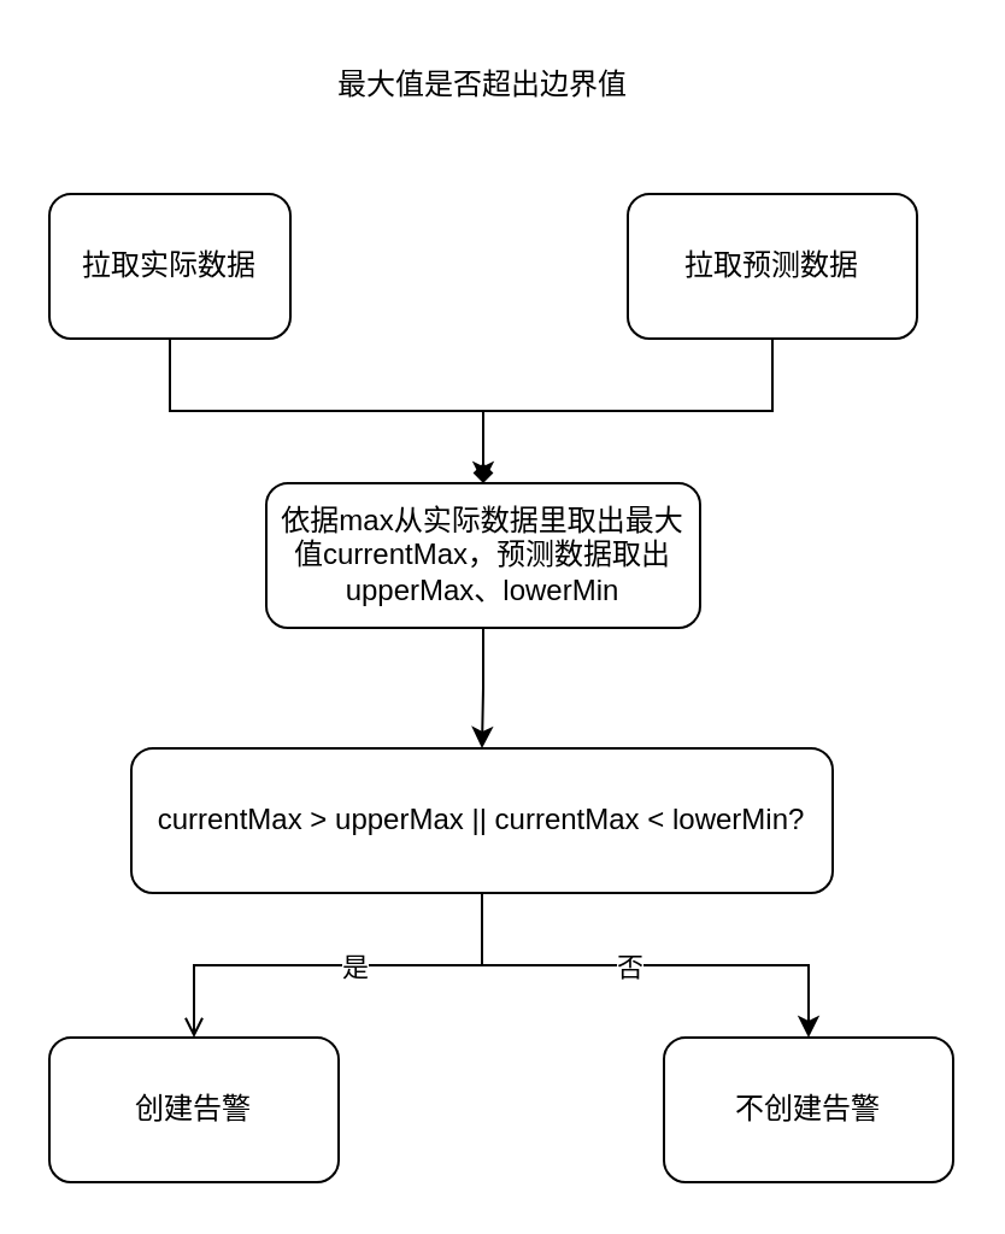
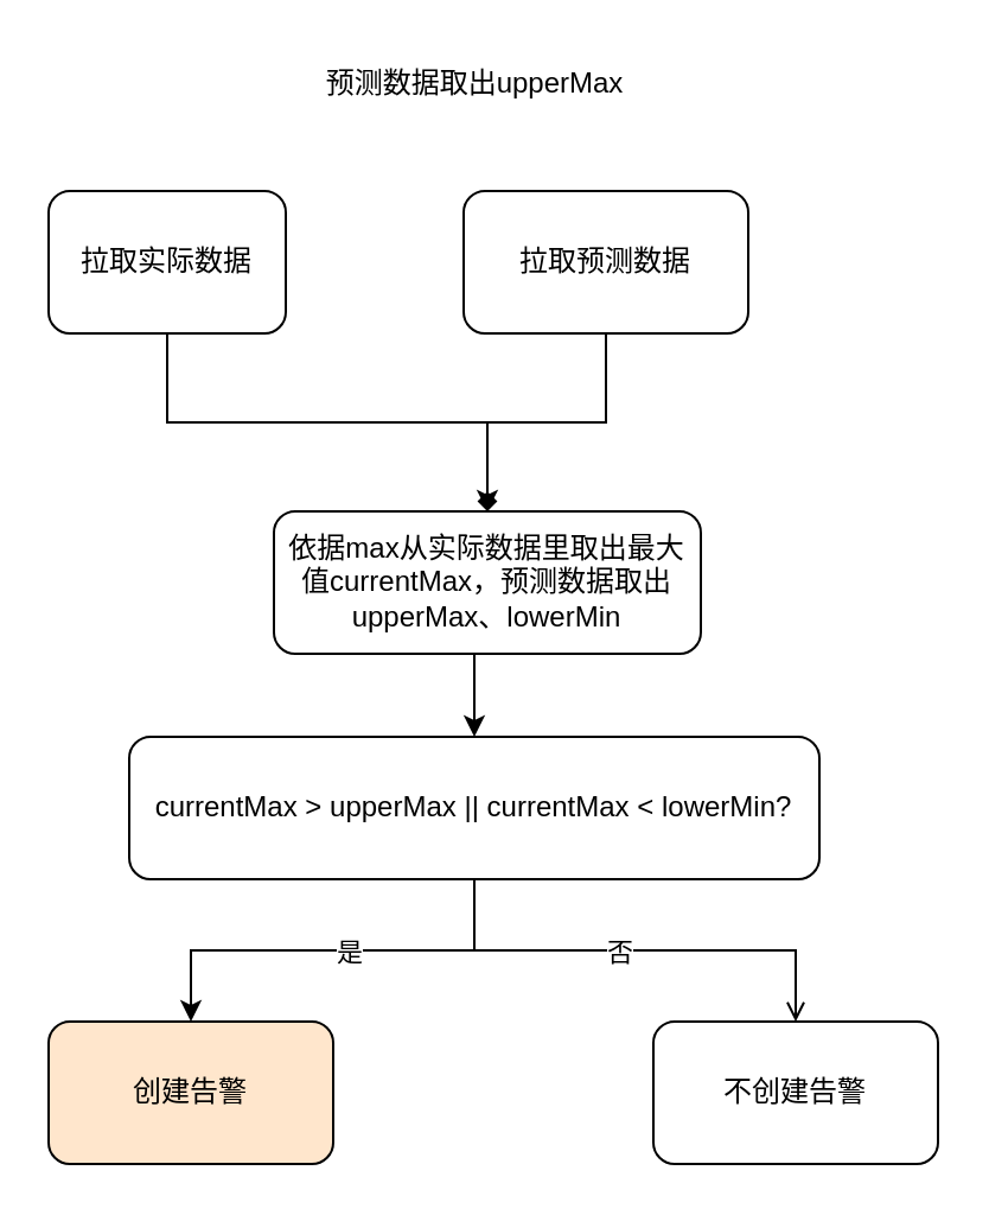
  <mxCell id="0" />
  <mxCell id="1" parent="0" />
  <mxCell id="2" style="edgeStyle=orthogonalEdgeStyle;rounded=0;orthogonalLoop=1;jettySize=auto;html=1;exitX=0.5;exitY=1;exitDx=0;exitDy=0;" edge="1" parent="1" source="3" target="7"><mxGeometry relative="1" as="geometry" /></mxCell>
  <mxCell id="3" value="拉取实际数据" style="rounded=1;whiteSpace=wrap;html=1;" vertex="1" parent="1"><mxGeometry x="20" y="80" width="100" height="60" as="geometry" /></mxCell>
  <mxCell id="4" style="edgeStyle=orthogonalEdgeStyle;rounded=0;orthogonalLoop=1;jettySize=auto;html=1;exitX=0.5;exitY=1;exitDx=0;exitDy=0;entryX=0.5;entryY=0;entryDx=0;entryDy=0;endArrow=diamond;" edge="1" parent="1" source="5" target="7"><mxGeometry relative="1" as="geometry"><mxPoint x="180" y="200" as="targetPoint" /></mxGeometry></mxCell>
- <mxCell id="5" value="拉取预测数据" style="rounded=1;whiteSpace=wrap;html=1;" vertex="1" parent="1"><mxGeometry x="260" y="80" width="120" height="60" as="geometry" /></mxCell>
+ <mxCell id="5" value="拉取预测数据" style="rounded=1;whiteSpace=wrap;html=1;" vertex="1" parent="1"><mxGeometry x="195" y="80" width="120" height="60" as="geometry" /></mxCell>
  <mxCell id="6" style="edgeStyle=orthogonalEdgeStyle;rounded=0;orthogonalLoop=1;jettySize=auto;html=1;exitX=0.5;exitY=1;exitDx=0;exitDy=0;entryX=0.5;entryY=0;entryDx=0;entryDy=0;" edge="1" parent="1" source="7" target="12"><mxGeometry relative="1" as="geometry" /></mxCell>
- <mxCell id="7" value="依据max从实际数据里取出最大值currentMax，预测数据取出upperMax、lowerMin" style="rounded=1;whiteSpace=wrap;html=1;" vertex="1" parent="1"><mxGeometry x="110" y="200" width="180" height="60" as="geometry" /></mxCell>
- <mxCell id="8" style="edgeStyle=orthogonalEdgeStyle;rounded=0;orthogonalLoop=1;jettySize=auto;html=1;exitX=0.5;exitY=1;exitDx=0;exitDy=0;entryX=0.5;entryY=0;entryDx=0;entryDy=0;endArrow=open;" edge="1" parent="1" source="12" target="14"><mxGeometry relative="1" as="geometry" /></mxCell>
+ <mxCell id="7" value="依据max从实际数据里取出最大值currentMax，预测数据取出upperMax、lowerMin" style="rounded=1;whiteSpace=wrap;html=1;" vertex="1" parent="1"><mxGeometry x="115" y="215" width="180" height="60" as="geometry" /></mxCell>
+ <mxCell id="8" style="edgeStyle=orthogonalEdgeStyle;rounded=0;orthogonalLoop=1;jettySize=auto;html=1;exitX=0.5;exitY=1;exitDx=0;exitDy=0;entryX=0.5;entryY=0;entryDx=0;entryDy=0;" edge="1" parent="1" source="12" target="14"><mxGeometry relative="1" as="geometry" /></mxCell>
  <mxCell id="9" value="是" style="edgeLabel;html=1;align=center;verticalAlign=middle;resizable=0;points=[];" vertex="1" connectable="0" parent="8"><mxGeometry x="-0.08" y="-2" relative="1" as="geometry"><mxPoint y="2" as="offset" /></mxGeometry></mxCell>
- <mxCell id="10" style="edgeStyle=orthogonalEdgeStyle;rounded=0;orthogonalLoop=1;jettySize=auto;html=1;exitX=0.5;exitY=1;exitDx=0;exitDy=0;entryX=0.5;entryY=0;entryDx=0;entryDy=0;" edge="1" parent="1" source="12" target="15"><mxGeometry relative="1" as="geometry" /></mxCell>
+ <mxCell id="10" style="edgeStyle=orthogonalEdgeStyle;rounded=0;orthogonalLoop=1;jettySize=auto;html=1;exitX=0.5;exitY=1;exitDx=0;exitDy=0;entryX=0.5;entryY=0;entryDx=0;entryDy=0;endArrow=open;" edge="1" parent="1" source="12" target="15"><mxGeometry relative="1" as="geometry" /></mxCell>
  <mxCell id="11" value="否" style="edgeLabel;html=1;align=center;verticalAlign=middle;resizable=0;points=[];" vertex="1" connectable="0" parent="10"><mxGeometry x="-0.074" y="-2" relative="1" as="geometry"><mxPoint y="-2" as="offset" /></mxGeometry></mxCell>
  <mxCell id="12" value="currentMax &amp;gt; upperMax || currentMax &amp;lt; lowerMin?" style="rounded=1;whiteSpace=wrap;html=1;" vertex="1" parent="1"><mxGeometry x="54" y="310" width="291" height="60" as="geometry" /></mxCell>
- <mxCell id="13" value="最大值是否超出边界值" style="text;html=1;strokeColor=none;fillColor=none;align=center;verticalAlign=middle;whiteSpace=wrap;rounded=0;" vertex="1" parent="1"><mxGeometry x="130" y="20" width="140" height="30" as="geometry" /></mxCell>
- <mxCell id="14" value="创建告警" style="rounded=1;whiteSpace=wrap;html=1;" vertex="1" parent="1"><mxGeometry x="20" y="430" width="120" height="60" as="geometry" /></mxCell>
+ <mxCell id="13" value="预测数据取出upperMax" style="text;html=1;strokeColor=none;fillColor=none;align=center;verticalAlign=middle;whiteSpace=wrap;rounded=0;" vertex="1" parent="1"><mxGeometry x="130" y="20" width="140" height="30" as="geometry" /></mxCell>
+ <mxCell id="14" value="创建告警" style="rounded=1;whiteSpace=wrap;html=1;fillColor=#ffe6cc;" vertex="1" parent="1"><mxGeometry x="20" y="430" width="120" height="60" as="geometry" /></mxCell>
  <mxCell id="15" value="不创建告警" style="rounded=1;whiteSpace=wrap;html=1;" vertex="1" parent="1"><mxGeometry x="275" y="430" width="120" height="60" as="geometry" /></mxCell>
